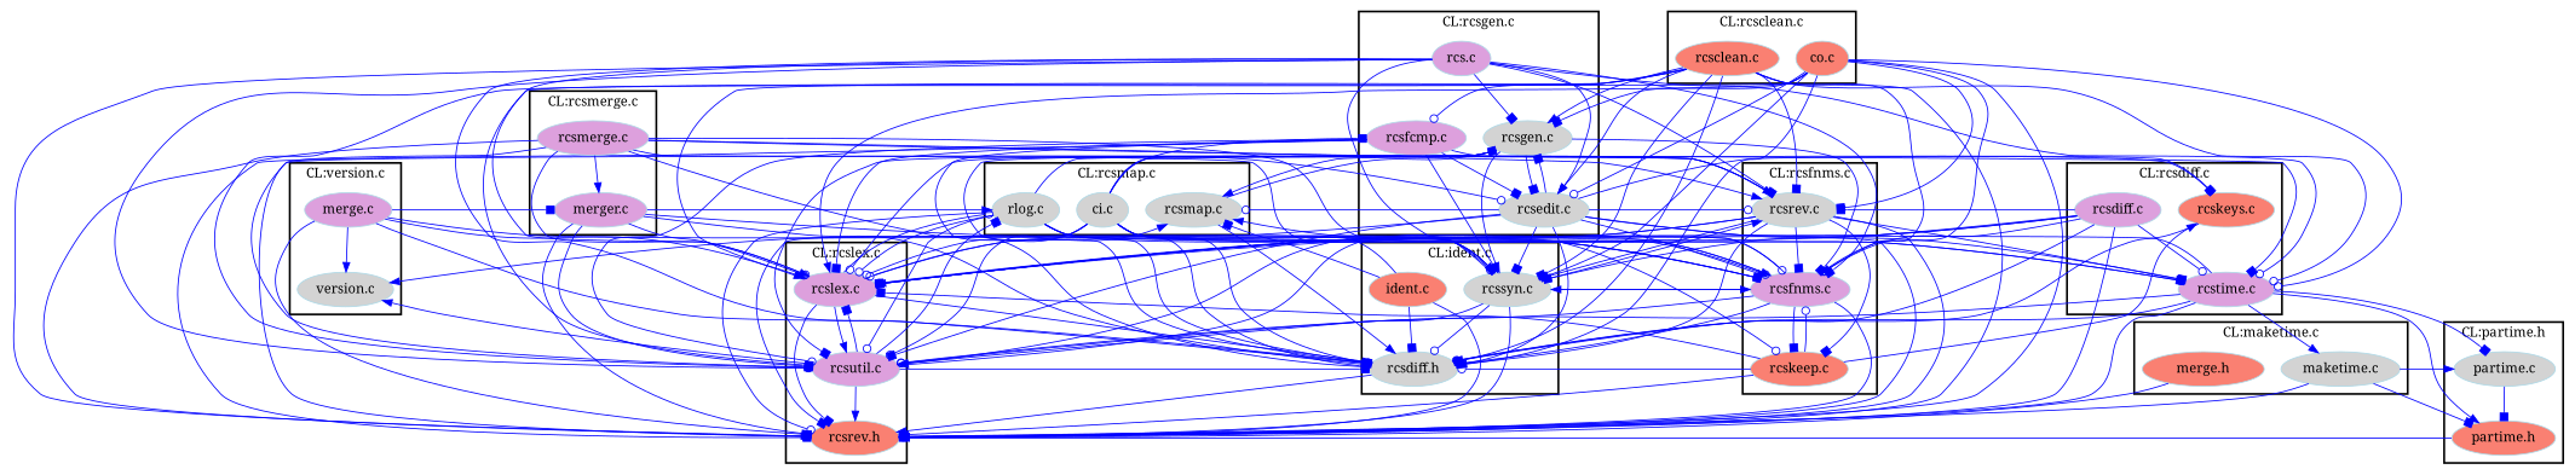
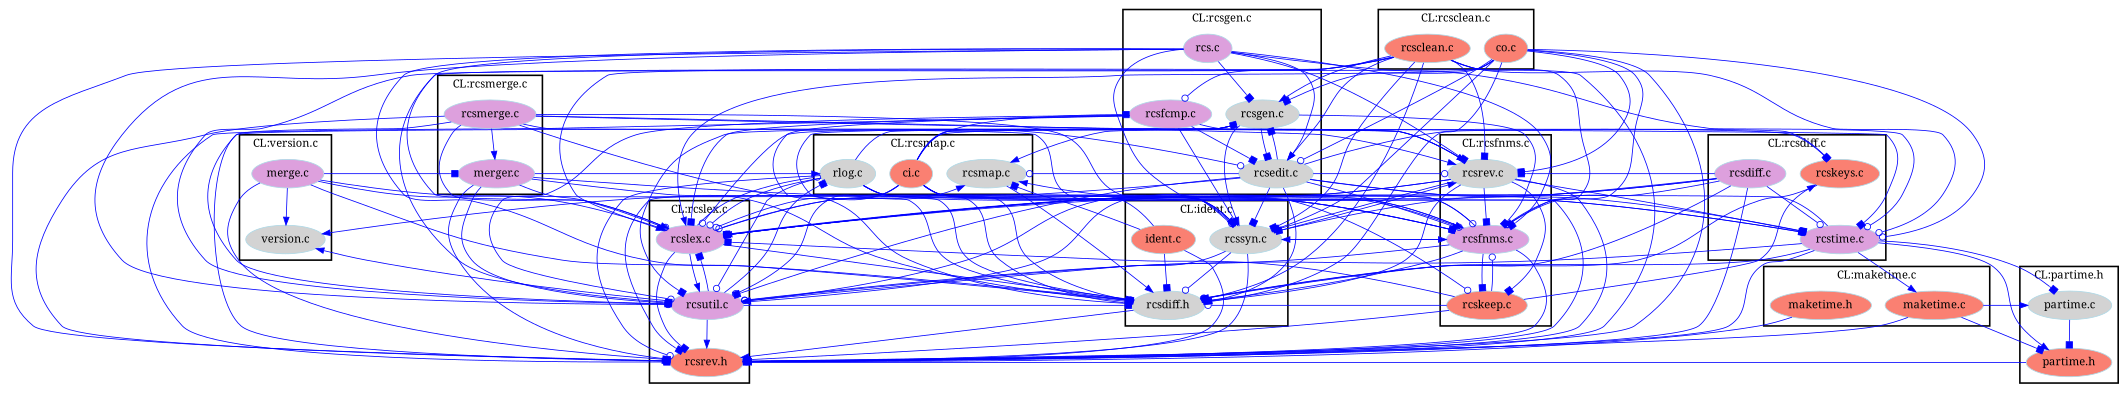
  digraph {
    fontname="Noto Serif"
    node [color=lightblue fillcolor=lightgrey fontcolor=black fontname="Noto Serif" shape=ellipse style=filled]
    edge [arrowhead=box color=blue font=6 fontname="Noto Serif"]
    n1 [label="rcsgen.c"]
    n2 [fillcolor=plum label="rcs.c"]
    n3 [label="rcsedit.c"]
    n4 [fillcolor=plum label="rcsfcmp.c"]
    n5 [fillcolor=plum label="rcsmerge.c"]
    n6 [fillcolor=plum label="merger.c"]
    n7 [label="rcsmap.c"]
    n8 [label="rlog.c"]
-   n9 [label="ci.c"]
+   n9 [fillcolor=salmon label="ci.c"]
    n10 [fillcolor=plum label="rcslex.c"]
    n11 [fillcolor=plum label="rcsutil.c"]
    n12 [fillcolor=salmon label="rcsrev.h"]
    n13 [fillcolor=salmon label="ident.c"]
    n14 [label="rcssyn.c"]
    n15 [label="rcsdiff.h"]
    n16 [fillcolor=plum label="rcsdiff.c"]
    n17 [fillcolor=salmon label="rcskeys.c"]
    n18 [fillcolor=plum label="rcstime.c"]
    n19 [fillcolor=salmon label="rcsclean.c"]
    n20 [fillcolor=salmon label="co.c"]
    n21 [fillcolor=plum label="rcsfnms.c"]
    n22 [label="rcsrev.c"]
    n23 [fillcolor=salmon label="rcskeep.c"]
    n24 [label="version.c"]
    n25 [fillcolor=plum label="merge.c"]
    n26 [fillcolor=salmon label="partime.h"]
    n27 [label="partime.c"]
-   n28 [label="maketime.c"]
-   n29 [fillcolor=salmon label="merge.h"]
+   n28 [fillcolor=salmon label="maketime.c"]
+   n29 [fillcolor=salmon label="maketime.h"]
    subgraph cluster_1 {
      color=black
      label="CL:rcsgen.c"
      style=bold
      n1
      n2
      n3
      n4
    }
    subgraph cluster_2 {
      color=black
      label="CL:rcsmerge.c"
      style=bold
      n5
      n6
    }
    subgraph cluster_3 {
      color=black
      label="CL:rcsmap.c"
      style=bold
      n7
      n8
      n9
    }
    subgraph cluster_4 {
      color=black
      label="CL:rcslex.c"
      style=bold
      n10
      n11
      n12
    }
    subgraph cluster_5 {
      color=black
      label="CL:ident.c"
      style=bold
      n13
      n14
      n15
    }
    subgraph cluster_6 {
      color=black
      label="CL:rcsdiff.c"
      style=bold
      n16
      n17
      n18
    }
    subgraph cluster_7 {
      color=black
      label="CL:rcsclean.c"
      style=bold
      n19
      n20
    }
    subgraph cluster_8 {
      color=black
      label="CL:rcsfnms.c"
      style=bold
      n21
      n22
      n23
    }
    subgraph cluster_9 {
      color=black
      label="CL:version.c"
      style=bold
      n24
      n25
    }
    subgraph cluster_10 {
      color=black
      label="CL:partime.h"
      style=bold
      n26
      n27
    }
    subgraph cluster_11 {
      color=black
      label="CL:maketime.c"
      style=bold
      n28
      n29
    }
    n1 -> n3
    n1 -> n10 [arrowhead=odot]
    n1 -> n11
    n1 -> n12 [arrowhead=odot]
    n1 -> n14 [arrowhead=normal]
    n1 -> n15 [arrowhead=odot]
    n1 -> n21
    n2 -> n1
    n2 -> n3 [arrowhead=normal]
    n2 -> n10 [arrowhead=normal]
    n2 -> n11 [arrowhead=odot]
    n2 -> n12 [arrowhead=normal]
    n2 -> n14 [arrowhead=odot]
    n2 -> n15
    n2 -> n18 [arrowhead=odot]
    n2 -> n21
    n2 -> n22
    n3 -> n1
    n3 -> n7 [arrowhead=odot]
    n3 -> n10 [arrowhead=odot]
    n3 -> n11
    n3 -> n12 [arrowhead=odot]
    n3 -> n14
    n3 -> n15 [arrowhead=normal]
    n3 -> n17
    n3 -> n18
    n3 -> n21 [arrowhead=normal]
    n3 -> n22 [arrowhead=odot]
    n4 -> n3
    n4 -> n10
    n4 -> n11 [arrowhead=odot]
    n4 -> n12
    n4 -> n14 [arrowhead=normal]
    n4 -> n15 [arrowhead=normal]
    n4 -> n17 [arrowhead=odot]
    n5 -> n6 [arrowhead=normal]
    n5 -> n10 [arrowhead=odot]
    n5 -> n11
    n5 -> n12
    n5 -> n14 [arrowhead=normal]
    n5 -> n15 [arrowhead=odot]
    n5 -> n18
    n5 -> n21 [arrowhead=odot]
    n5 -> n22 [arrowhead=normal]
    n6 -> n8 [arrowhead=normal]
    n6 -> n10 [arrowhead=odot]
    n6 -> n11
    n6 -> n12 [arrowhead=normal]
    n6 -> n15 [arrowhead=odot]
    n6 -> n21
    n7 -> n15 [arrowhead=normal]
    n8 -> n10 [arrowhead=odot]
    n8 -> n11 [arrowhead=odot]
    n8 -> n12 [arrowhead=odot]
    n8 -> n14
    n8 -> n15
    n8 -> n18
    n8 -> n21 [arrowhead=odot]
    n8 -> n22 [arrowhead=normal]
-   n7 -> n1
+   n9 -> n1
    n9 -> n3 [arrowhead=odot]
    n9 -> n4
    n9 -> n10 [arrowhead=odot]
    n9 -> n11 [arrowhead=odot]
    n9 -> n12
    n9 -> n14 [arrowhead=normal]
    n9 -> n15
    n9 -> n18 [arrowhead=odot]
    n9 -> n21 [arrowhead=normal]
    n9 -> n22 [arrowhead=normal]
    n9 -> n23 [arrowhead=odot]
    n10 -> n7 [arrowhead=normal]
    n10 -> n8 [arrowhead=odot]
    n10 -> n11 [arrowhead=normal]
    n10 -> n12
    n10 -> n15 [arrowhead=normal]
    n10 -> n21 [arrowhead=odot]
    n11 -> n8
    n11 -> n10
    n11 -> n12 [arrowhead=normal]
    n11 -> n15
    n11 -> n24 [arrowhead=normal]
    n13 -> n7
    n13 -> n12
    n13 -> n15
    n13 -> n24 [arrowhead=normal]
    n14 -> n10
    n14 -> n11 [arrowhead=normal]
    n14 -> n12
    n14 -> n15 [arrowhead=odot]
    n14 -> n21 [arrowhead=normal]
    n14 -> n22 [arrowhead=normal]
    n15 -> n12 [arrowhead=normal]
    n16 -> n10
    n16 -> n11 [arrowhead=normal]
    n16 -> n12 [arrowhead=normal]
    n16 -> n14
    n16 -> n15 [arrowhead=odot]
    n16 -> n18 [arrowhead=odot]
    n16 -> n21 [arrowhead=odot]
    n16 -> n22
    n17 -> n15 [arrowhead=normal]
    n18 -> n10 [arrowhead=normal]
    n18 -> n11 [arrowhead=odot]
    n18 -> n12 [arrowhead=normal]
    n18 -> n15 [arrowhead=odot]
    n18 -> n26 [arrowhead=normal]
    n18 -> n27
    n18 -> n28 [arrowhead=normal]
    n19 -> n1 [arrowhead=normal]
    n19 -> n3 [arrowhead=normal]
    n19 -> n4 [arrowhead=odot]
    n19 -> n10 [arrowhead=normal]
    n19 -> n11 [arrowhead=odot]
    n19 -> n12
    n19 -> n14
    n19 -> n15
    n19 -> n18 [arrowhead=odot]
    n19 -> n21 [arrowhead=normal]
    n19 -> n22
    n20 -> n1
    n20 -> n3 [arrowhead=odot]
    n20 -> n10 [arrowhead=normal]
    n20 -> n11
    n20 -> n12 [arrowhead=normal]
    n20 -> n14
    n20 -> n15 [arrowhead=normal]
    n20 -> n18 [arrowhead=odot]
    n20 -> n21 [arrowhead=odot]
    n20 -> n22
    n21 -> n7 [arrowhead=normal]
    n21 -> n10
    n21 -> n11 [arrowhead=odot]
    n21 -> n12 [arrowhead=odot]
    n21 -> n14 [arrowhead=normal]
    n21 -> n15 [arrowhead=odot]
    n21 -> n23
    n22 -> n7 [arrowhead=normal]
    n22 -> n10 [arrowhead=odot]
    n22 -> n11 [arrowhead=normal]
    n22 -> n12 [arrowhead=odot]
    n22 -> n14 [arrowhead=odot]
    n22 -> n15
    n22 -> n18
    n22 -> n21
    n22 -> n23
    n23 -> n10
    n23 -> n12 [arrowhead=normal]
    n23 -> n15 [arrowhead=odot]
    n23 -> n17 [arrowhead=normal]
    n23 -> n21 [arrowhead=odot]
    n25 -> n6
    n25 -> n10 [arrowhead=normal]
    n25 -> n12
    n25 -> n15 [arrowhead=odot]
    n25 -> n21 [arrowhead=odot]
    n25 -> n24 [arrowhead=normal]
    n26 -> n12 [arrowhead=normal]
    n27 -> n26
    n28 -> n12 [arrowhead=odot]
    n28 -> n26
    n28 -> n27 [arrowhead=normal]
    n29 -> n12 [arrowhead=odot]
  }
